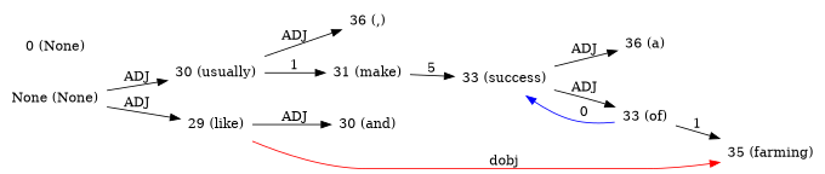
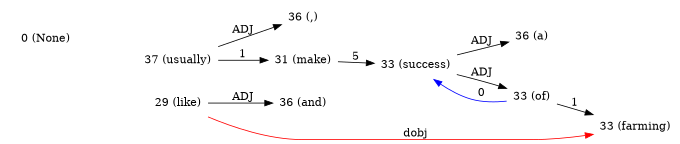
  digraph {
    rankdir=LR
    node [shape=plaintext]
    edge [dir=forward]
-   n1 [label="None (None)"]
-   n2 [label="30 (usually)"]
+   n2 [label="37 (usually)"]
    n3 [label="29 (like)"]
    n4 [label="36 (,)"]
    n5 [label="31 (make)"]
-   n6 [label="30 (and)"]
-   n7 [label="35 (farming)"]
+   n6 [label="36 (and)"]
+   n7 [label="33 (farming)"]
    n8 [label="0 (None)"]
    n9 [label="33 (success)"]
    n10 [label="36 (a)"]
    n11 [label="33 (of)"]
-   n1 -> n2 [label=ADJ]
-   n1 -> n3 [label=ADJ]
    n2 -> n4 [label=ADJ]
    n2 -> n5 [label=1]
    n3 -> n6 [label=ADJ]
    n3 -> n7 [color=red label=dobj]
    n5 -> n9 [label=5]
    n9 -> n10 [label=ADJ]
    n9 -> n11 [label=ADJ]
    n11 -> n7 [label=1]
    n11 -> n9 [color=blue label=0]
  }
